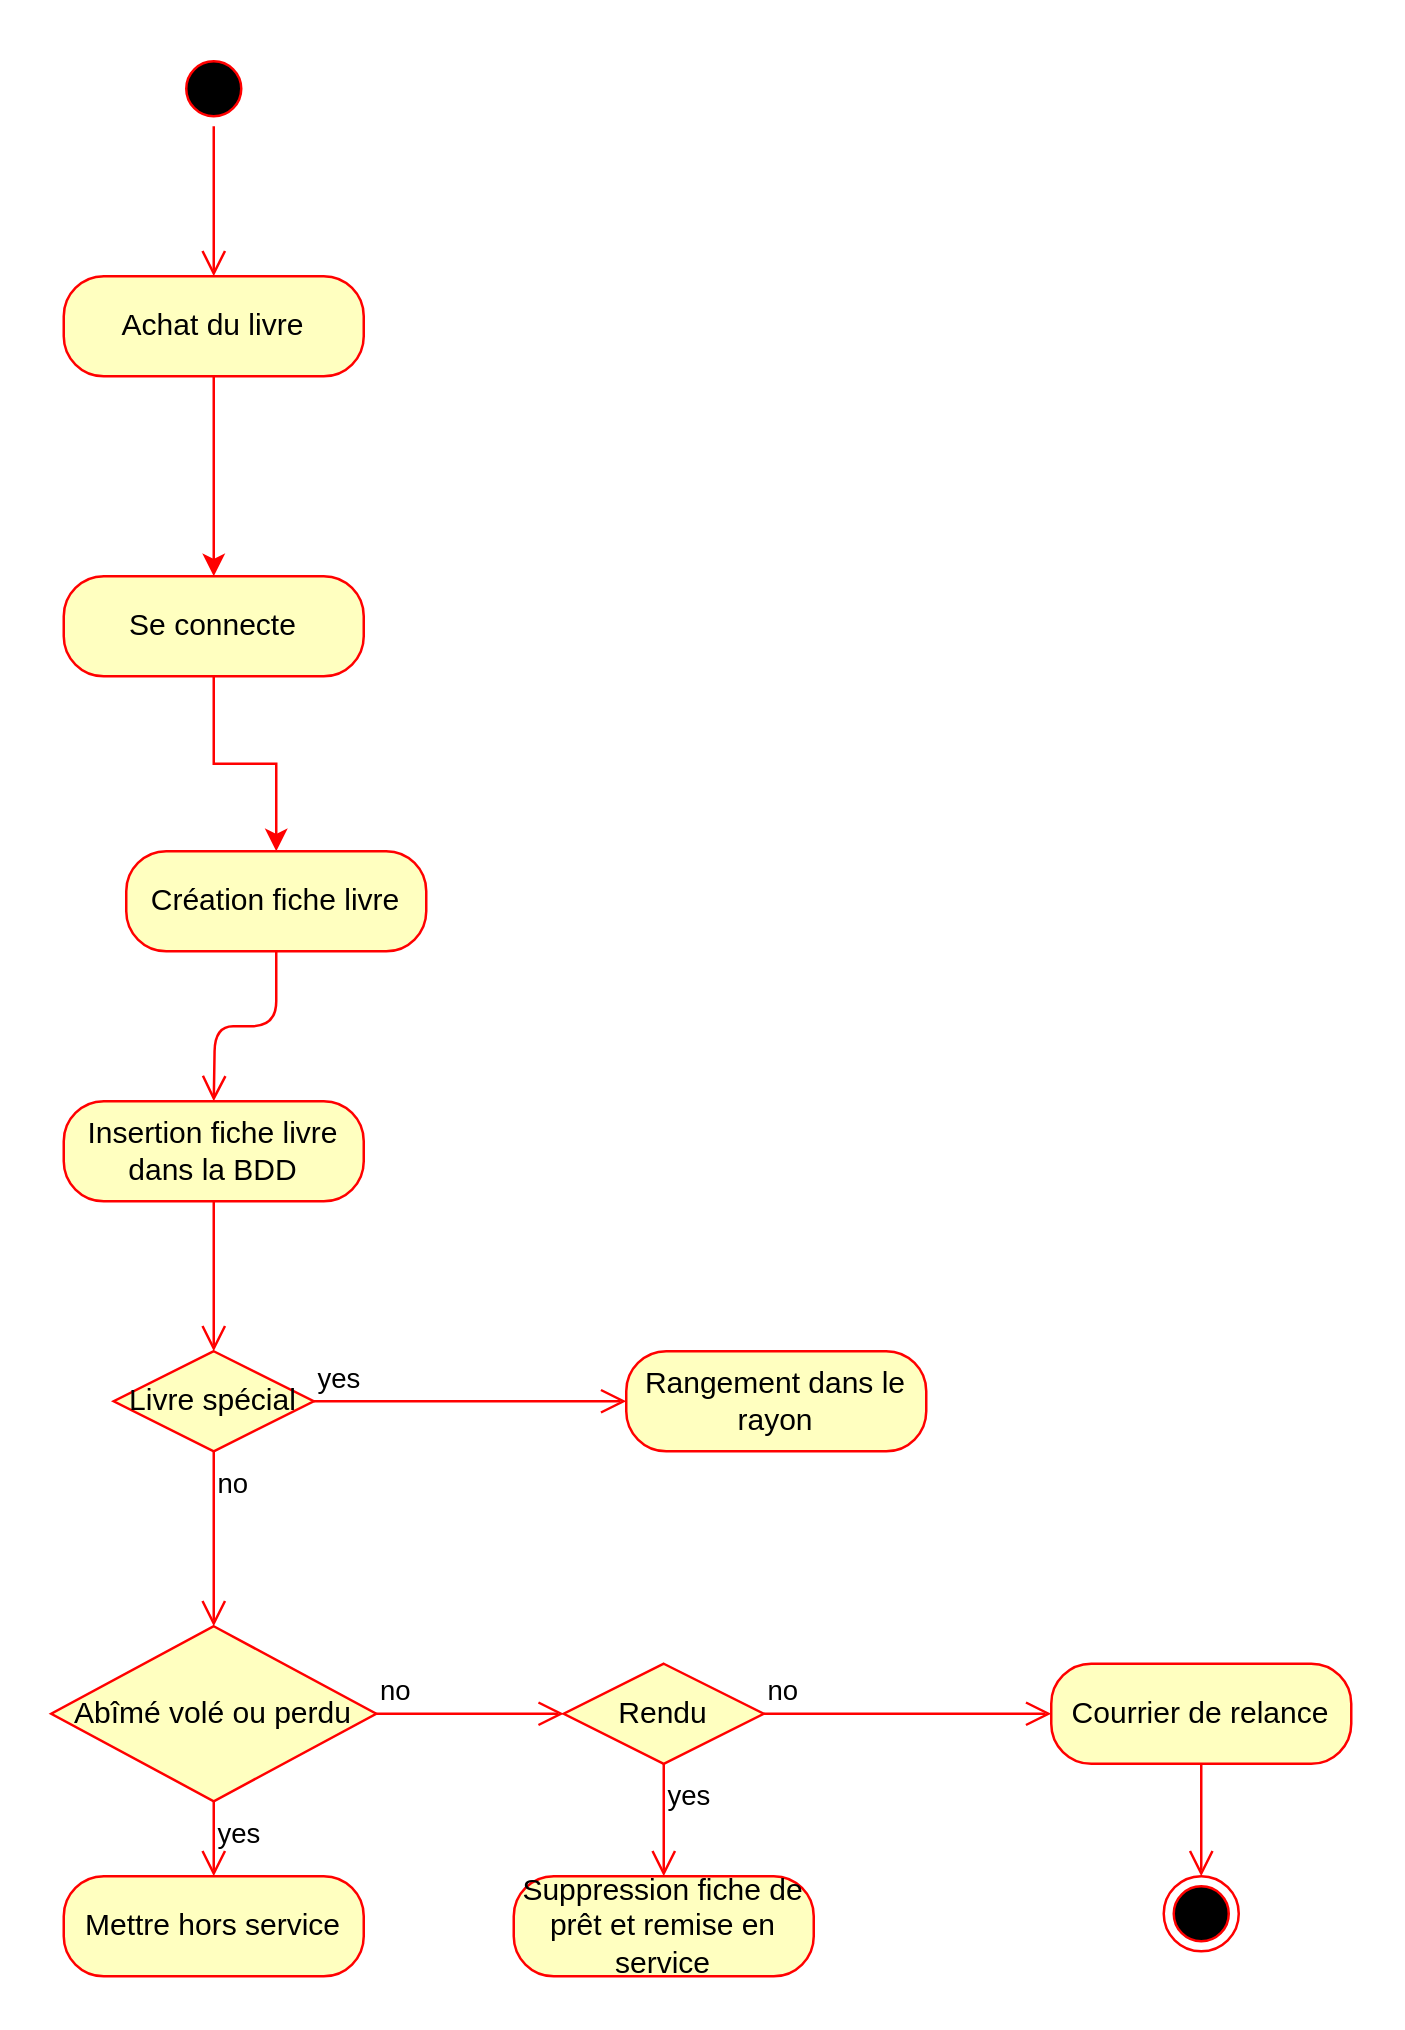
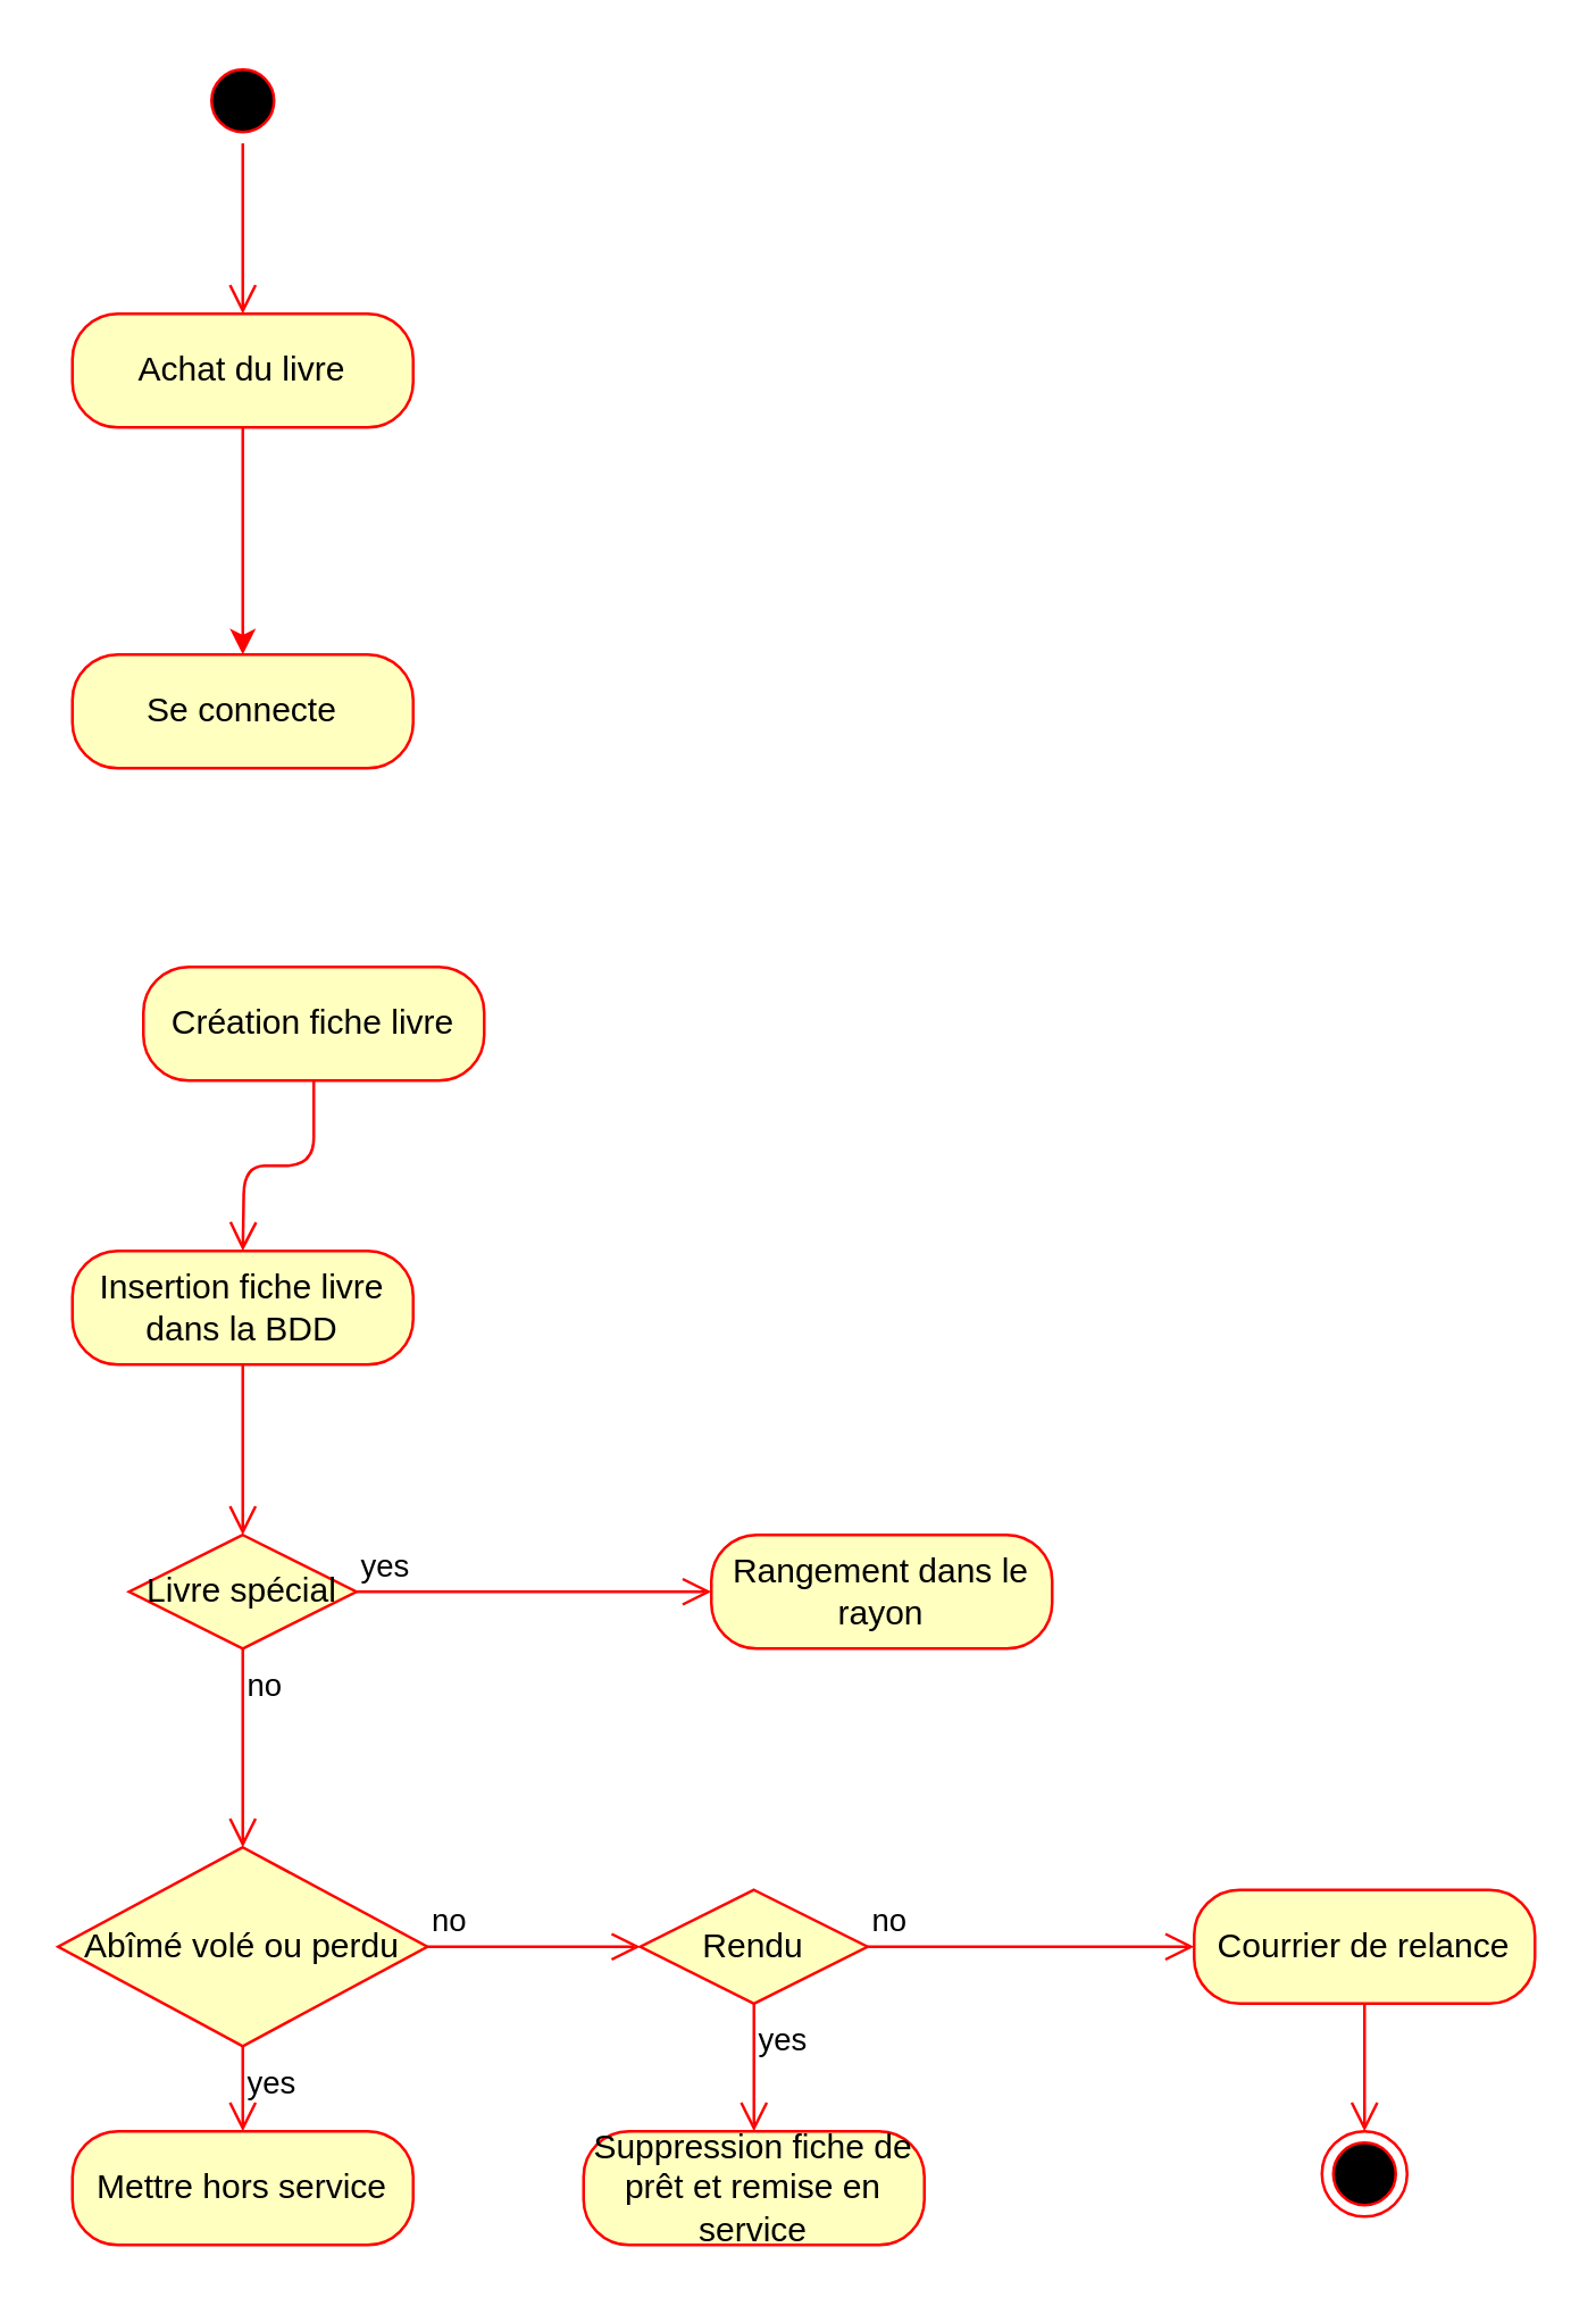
  <mxCell id="0" />
  <mxCell id="1" parent="0" />
  <mxCell id="2" value="" style="ellipse;html=1;shape=startState;fillColor=#000000;strokeColor=#ff0000;" parent="1" vertex="1"><mxGeometry x="70" y="20" width="30" height="30" as="geometry" /></mxCell>
  <mxCell id="3" value="" style="edgeStyle=orthogonalEdgeStyle;html=1;verticalAlign=bottom;endArrow=open;endSize=8;strokeColor=#ff0000;" parent="1" source="2" edge="1"><mxGeometry relative="1" as="geometry"><mxPoint x="85" y="110" as="targetPoint" /></mxGeometry></mxCell>
  <mxCell id="4" value="" style="edgeStyle=orthogonalEdgeStyle;rounded=0;orthogonalLoop=1;jettySize=auto;html=1;strokeColor=#FF0000;" edge="1" parent="1" source="5" target="26"><mxGeometry relative="1" as="geometry"><Array as="points"><mxPoint x="85" y="170" /><mxPoint x="85" y="170" /></Array></mxGeometry></mxCell>
  <mxCell id="5" value="Achat du livre" style="rounded=1;whiteSpace=wrap;html=1;arcSize=40;fontColor=#000000;fillColor=#ffffc0;strokeColor=#ff0000;" parent="1" vertex="1"><mxGeometry x="25" y="110" width="120" height="40" as="geometry" /></mxCell>
  <mxCell id="6" value="Création fiche livre" style="rounded=1;whiteSpace=wrap;html=1;arcSize=40;fontColor=#000000;fillColor=#ffffc0;strokeColor=#ff0000;" parent="1" vertex="1"><mxGeometry x="50" y="340" width="120" height="40" as="geometry" /></mxCell>
  <mxCell id="7" value="" style="edgeStyle=orthogonalEdgeStyle;html=1;verticalAlign=bottom;endArrow=open;endSize=8;strokeColor=#ff0000;" parent="1" source="6" edge="1"><mxGeometry relative="1" as="geometry"><mxPoint x="85" y="440" as="targetPoint" /></mxGeometry></mxCell>
  <mxCell id="8" value="Insertion fiche livre dans la BDD" style="rounded=1;whiteSpace=wrap;html=1;arcSize=40;fontColor=#000000;fillColor=#ffffc0;strokeColor=#ff0000;" parent="1" vertex="1"><mxGeometry x="25" y="440" width="120" height="40" as="geometry" /></mxCell>
  <mxCell id="9" value="" style="edgeStyle=orthogonalEdgeStyle;html=1;verticalAlign=bottom;endArrow=open;endSize=8;strokeColor=#ff0000;" parent="1" source="8" edge="1"><mxGeometry relative="1" as="geometry"><mxPoint x="85" y="540" as="targetPoint" /></mxGeometry></mxCell>
  <mxCell id="10" value="Rangement dans le rayon" style="rounded=1;whiteSpace=wrap;html=1;arcSize=40;fontColor=#000000;fillColor=#ffffc0;strokeColor=#ff0000;" parent="1" vertex="1"><mxGeometry x="250" y="540" width="120" height="40" as="geometry" /></mxCell>
  <mxCell id="11" value="Abîmé volé ou perdu" style="rhombus;whiteSpace=wrap;html=1;fillColor=#ffffc0;strokeColor=#ff0000;" parent="1" vertex="1"><mxGeometry x="20" y="650" width="130" height="70" as="geometry" /></mxCell>
  <mxCell id="12" value="no" style="edgeStyle=orthogonalEdgeStyle;html=1;align=left;verticalAlign=bottom;endArrow=open;endSize=8;strokeColor=#ff0000;entryX=0;entryY=0.5;entryDx=0;entryDy=0;" parent="1" source="11" target="15" edge="1"><mxGeometry x="-1" relative="1" as="geometry"><mxPoint x="225" y="670" as="targetPoint" /><Array as="points"><mxPoint x="210" y="685" /><mxPoint x="210" y="685" /></Array></mxGeometry></mxCell>
  <mxCell id="13" value="yes" style="edgeStyle=orthogonalEdgeStyle;html=1;align=left;verticalAlign=top;endArrow=open;endSize=8;strokeColor=#ff0000;" parent="1" source="11" edge="1"><mxGeometry x="-1" relative="1" as="geometry"><mxPoint x="85" y="750" as="targetPoint" /></mxGeometry></mxCell>
  <mxCell id="14" value="Mettre hors service" style="rounded=1;whiteSpace=wrap;html=1;arcSize=40;fontColor=#000000;fillColor=#ffffc0;strokeColor=#ff0000;" parent="1" vertex="1"><mxGeometry x="25" y="750" width="120" height="40" as="geometry" /></mxCell>
  <mxCell id="15" value="Rendu" style="rhombus;whiteSpace=wrap;html=1;fillColor=#ffffc0;strokeColor=#ff0000;" parent="1" vertex="1"><mxGeometry x="225" y="665" width="80" height="40" as="geometry" /></mxCell>
  <mxCell id="16" value="no" style="edgeStyle=orthogonalEdgeStyle;html=1;align=left;verticalAlign=bottom;endArrow=open;endSize=8;strokeColor=#ff0000;entryX=0;entryY=0.5;entryDx=0;entryDy=0;" parent="1" source="15" target="19" edge="1"><mxGeometry x="-1" relative="1" as="geometry"><mxPoint x="405" y="670" as="targetPoint" /><Array as="points"><mxPoint x="410" y="685" /><mxPoint x="410" y="685" /></Array></mxGeometry></mxCell>
  <mxCell id="17" value="yes" style="edgeStyle=orthogonalEdgeStyle;html=1;align=left;verticalAlign=top;endArrow=open;endSize=8;strokeColor=#ff0000;" parent="1" source="15" edge="1"><mxGeometry x="-1" relative="1" as="geometry"><mxPoint x="265" y="750" as="targetPoint" /></mxGeometry></mxCell>
  <mxCell id="18" value="Suppression fiche de prêt et remise en service" style="rounded=1;whiteSpace=wrap;html=1;arcSize=40;fontColor=#000000;fillColor=#ffffc0;strokeColor=#ff0000;" parent="1" vertex="1"><mxGeometry x="205" y="750" width="120" height="40" as="geometry" /></mxCell>
  <mxCell id="19" value="Courrier de relance" style="rounded=1;whiteSpace=wrap;html=1;arcSize=40;fontColor=#000000;fillColor=#ffffc0;strokeColor=#ff0000;" parent="1" vertex="1"><mxGeometry x="420" y="665" width="120" height="40" as="geometry" /></mxCell>
  <mxCell id="20" value="" style="edgeStyle=orthogonalEdgeStyle;html=1;verticalAlign=bottom;endArrow=open;endSize=8;strokeColor=#ff0000;entryX=0.5;entryY=0;entryDx=0;entryDy=0;" parent="1" source="19" target="21" edge="1"><mxGeometry relative="1" as="geometry"><mxPoint x="465" y="750" as="targetPoint" /></mxGeometry></mxCell>
  <mxCell id="21" value="" style="ellipse;html=1;shape=endState;fillColor=#000000;strokeColor=#ff0000;" parent="1" vertex="1"><mxGeometry x="465" y="750" width="30" height="30" as="geometry" /></mxCell>
  <mxCell id="22" value="Livre spécial" style="rhombus;whiteSpace=wrap;html=1;fillColor=#ffffc0;strokeColor=#ff0000;" parent="1" vertex="1"><mxGeometry x="45" y="540" width="80" height="40" as="geometry" /></mxCell>
  <mxCell id="23" value="yes" style="edgeStyle=orthogonalEdgeStyle;html=1;align=left;verticalAlign=bottom;endArrow=open;endSize=8;strokeColor=#ff0000;" parent="1" source="22" edge="1"><mxGeometry x="-1" relative="1" as="geometry"><mxPoint x="250" y="560" as="targetPoint" /></mxGeometry></mxCell>
  <mxCell id="24" value="no" style="edgeStyle=orthogonalEdgeStyle;html=1;align=left;verticalAlign=top;endArrow=open;endSize=8;strokeColor=#ff0000;" parent="1" source="22" edge="1"><mxGeometry x="-1" relative="1" as="geometry"><mxPoint x="85" y="650" as="targetPoint" /></mxGeometry></mxCell>
- <mxCell id="25" value="" style="edgeStyle=orthogonalEdgeStyle;rounded=0;orthogonalLoop=1;jettySize=auto;html=1;fillColor=#e51400;strokeColor=#FF0000;" edge="1" parent="1" source="26" target="6"><mxGeometry relative="1" as="geometry" /></mxCell>
  <mxCell id="26" value="Se connecte" style="rounded=1;whiteSpace=wrap;html=1;arcSize=40;fontColor=#000000;fillColor=#ffffc0;strokeColor=#ff0000;" vertex="1" parent="1"><mxGeometry x="25" y="230" width="120" height="40" as="geometry" /></mxCell>
